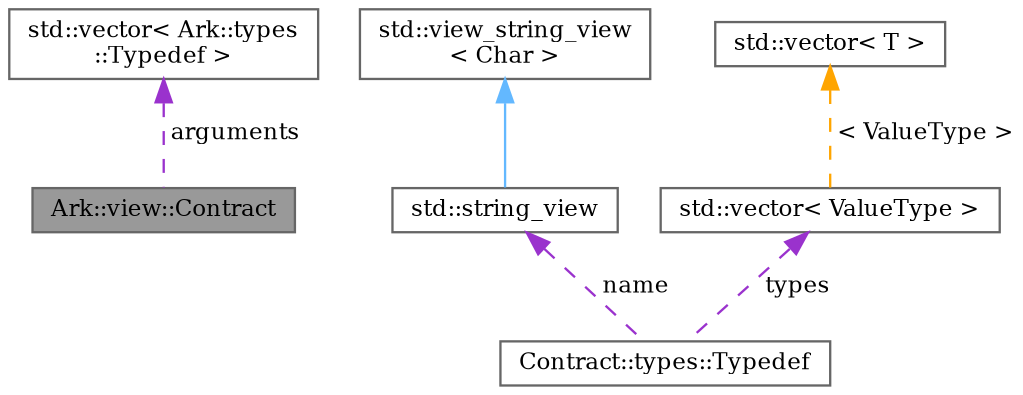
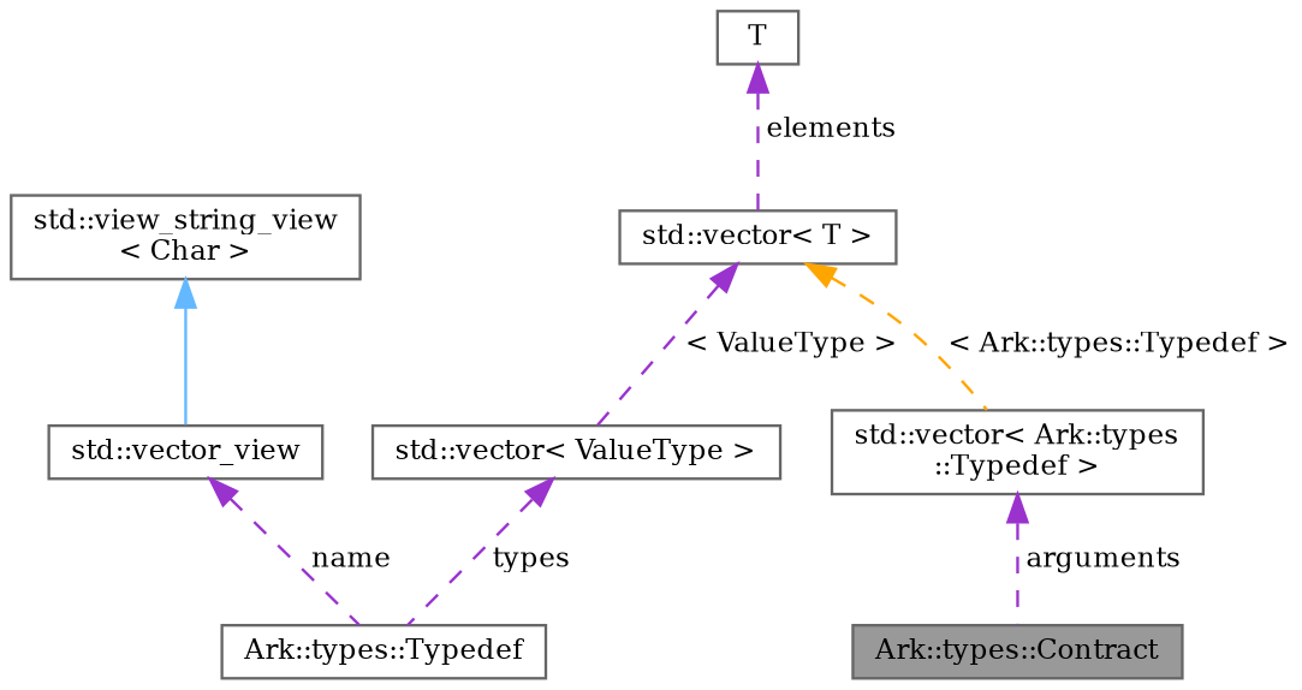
  digraph {
    fontname="DejaVu Serif"
    node [color=gray40 fillcolor=white fontname="DejaVu Serif" fontsize=10 shape=box style=filled]
    edge [color=darkorchid3 dir=back fontname="DejaVu Serif" fontsize=10 labelfontname=Helvetica labelfontsize=10 style=dashed]
-   n1 [fillcolor=grey60 fontcolor=black height=0.2 label="Ark::view::Contract" width=0.4]
+   n1 [fillcolor=grey60 fontcolor=black height=0.2 label="Ark::types::Contract" width=0.4]
    n2 [height=0.2 label="std::vector\< Ark::types\l::Typedef \>" width=0.4]
-   n3 [height=0.2 label="Contract::types::Typedef" width=0.4]
-   n4 [height=0.2 label="std::string_view" width=0.4]
+   n3 [height=0.2 label="Ark::types::Typedef" width=0.4]
+   n4 [height=0.2 label="std::vector_view" width=0.4]
    n5 [height=0.2 label="std::view_string_view\l\< Char \>" width=0.4]
    n6 [height=0.2 label="std::vector\< ValueType \>" width=0.4]
    n7 [height=0.2 label="std::vector\< T \>" width=0.4]
+   n8 [height=0.2 label=T width=0.4]
    n2 -> n1 [label=" arguments"]
    n4 -> n3 [label=" name"]
    n5 -> n4 [color=steelblue1 style=solid]
    n6 -> n3 [label=" types"]
-   n7 -> n6 [color=orange label=" \< ValueType \>"]
+   n7 -> n2 [color=orange label=" \< Ark::types::Typedef \>"]
+   n7 -> n6 [label=" \< ValueType \>"]
+   n8 -> n7 [label=" elements"]
  }
